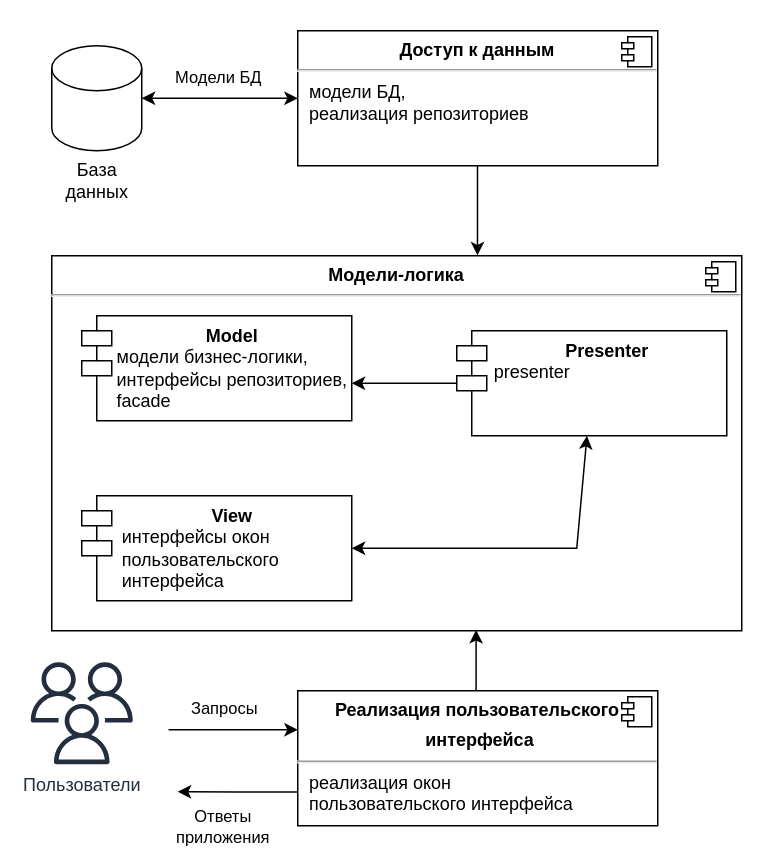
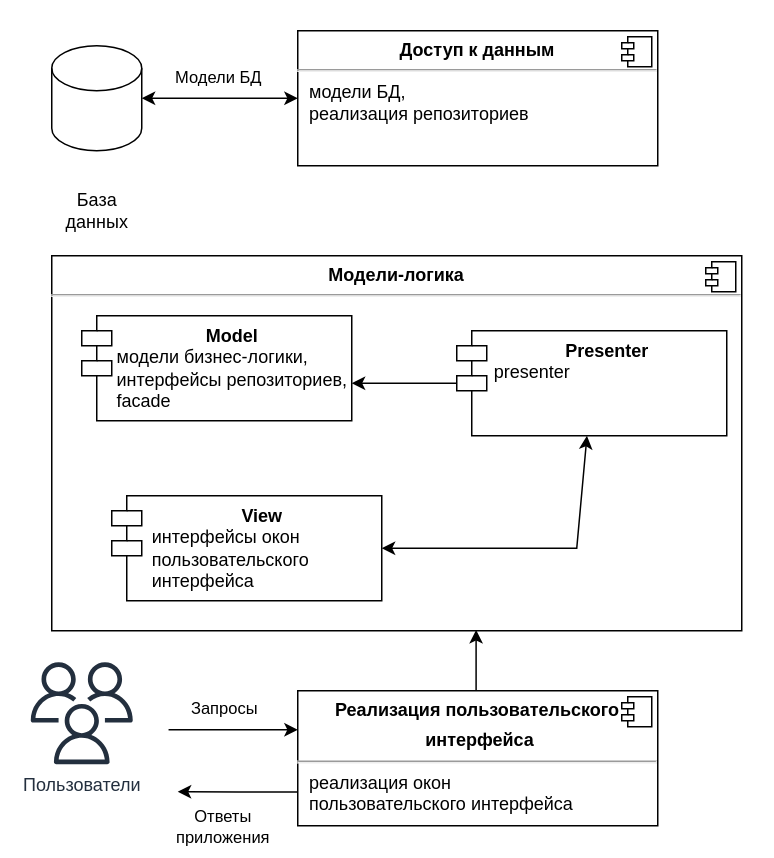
  <mxCell id="0" />
  <mxCell id="1" parent="0" />
- <mxCell id="2" style="edgeStyle=orthogonalEdgeStyle;rounded=0;orthogonalLoop=1;jettySize=auto;html=1;entryX=0.617;entryY=-0.001;entryDx=0;entryDy=0;entryPerimeter=0;" edge="1" parent="1" source="3" target="5"><mxGeometry relative="1" as="geometry"><mxPoint x="314" y="170" as="targetPoint" /><Array as="points"><mxPoint x="318" y="170" /></Array></mxGeometry></mxCell>
  <mxCell id="3" value="&lt;p style=&quot;margin: 0px ; margin-top: 6px ; text-align: center&quot;&gt;&lt;b&gt;Доступ к данным&lt;/b&gt;&lt;/p&gt;&lt;hr&gt;&lt;p style=&quot;margin: 0px ; margin-left: 8px&quot;&gt;модели БД,&lt;/p&gt;&lt;p style=&quot;margin: 0px ; margin-left: 8px&quot;&gt;реализация репозиториев&lt;/p&gt;" style="align=left;overflow=fill;html=1;dropTarget=0;" vertex="1" parent="1"><mxGeometry x="198" y="20" width="240" height="90" as="geometry" /></mxCell>
  <mxCell id="4" value="" style="shape=component;jettyWidth=8;jettyHeight=4;" vertex="1" parent="3"><mxGeometry x="1" width="20" height="20" relative="1" as="geometry"><mxPoint x="-24" y="4" as="offset" /></mxGeometry></mxCell>
  <mxCell id="5" value="&lt;p style=&quot;margin: 0px ; margin-top: 6px ; text-align: center&quot;&gt;&lt;b&gt;Модели-логика&lt;/b&gt;&lt;/p&gt;&lt;hr&gt;&lt;p style=&quot;margin: 0px ; margin-left: 8px&quot;&gt;&lt;br&gt;&lt;/p&gt;&lt;p style=&quot;margin: 0px ; margin-left: 8px&quot;&gt;&lt;br&gt;&lt;/p&gt;" style="align=left;overflow=fill;html=1;dropTarget=0;" vertex="1" parent="1"><mxGeometry x="34" y="170" width="460" height="250" as="geometry" /></mxCell>
  <mxCell id="6" value="" style="shape=component;jettyWidth=8;jettyHeight=4;" vertex="1" parent="5"><mxGeometry x="1" width="20" height="20" relative="1" as="geometry"><mxPoint x="-24" y="4" as="offset" /></mxGeometry></mxCell>
  <mxCell id="7" value="" style="shape=cylinder3;whiteSpace=wrap;html=1;boundedLbl=1;backgroundOutline=1;size=15;" vertex="1" parent="1"><mxGeometry x="34" y="30" width="60" height="70" as="geometry" /></mxCell>
- <mxCell id="8" value="База &lt;br&gt;данных" style="text;html=1;align=center;verticalAlign=middle;resizable=0;points=[];autosize=1;" vertex="1" parent="1"><mxGeometry x="34" y="105" width="60" height="30" as="geometry" /></mxCell>
+ <mxCell id="8" value="База &lt;br&gt;данных" style="text;html=1;align=center;verticalAlign=middle;resizable=0;points=[];autosize=1;" vertex="1" parent="1"><mxGeometry x="34" y="125" width="60" height="30" as="geometry" /></mxCell>
  <mxCell id="9" value="" style="endArrow=classic;startArrow=classic;html=1;exitX=1;exitY=0.5;exitDx=0;exitDy=0;exitPerimeter=0;" edge="1" parent="1" source="7" target="3"><mxGeometry width="50" height="50" relative="1" as="geometry"><mxPoint x="188" y="379" as="sourcePoint" /><mxPoint x="278" y="379" as="targetPoint" /></mxGeometry></mxCell>
  <mxCell id="10" value="Модели БД" style="edgeLabel;html=1;align=center;verticalAlign=middle;resizable=0;points=[];" vertex="1" connectable="0" parent="9"><mxGeometry x="-0.248" relative="1" as="geometry"><mxPoint x="11" y="-15" as="offset" /></mxGeometry></mxCell>
  <mxCell id="11" value="Ответы &lt;br&gt;приложения" style="edgeStyle=orthogonalEdgeStyle;rounded=0;orthogonalLoop=1;jettySize=auto;html=1;exitX=0;exitY=0.75;exitDx=0;exitDy=0;" edge="1" parent="1" source="13"><mxGeometry x="0.252" y="23" relative="1" as="geometry"><mxPoint x="118" y="527.276" as="targetPoint" /><mxPoint as="offset" /></mxGeometry></mxCell>
  <mxCell id="12" style="edgeStyle=orthogonalEdgeStyle;rounded=0;orthogonalLoop=1;jettySize=auto;html=1;entryX=0.615;entryY=0.998;entryDx=0;entryDy=0;entryPerimeter=0;" edge="1" parent="1" source="13" target="5"><mxGeometry relative="1" as="geometry"><Array as="points"><mxPoint x="317" y="440" /></Array></mxGeometry></mxCell>
  <mxCell id="13" value="&lt;p style=&quot;margin: 0px ; margin-top: 6px ; text-align: center&quot;&gt;&lt;b&gt;Реализация пользовательского&lt;/b&gt;&lt;/p&gt;&lt;p style=&quot;margin: 0px ; margin-top: 6px ; text-align: center&quot;&gt;&lt;b&gt;&amp;nbsp;интерфейса&lt;/b&gt;&lt;/p&gt;&lt;hr&gt;&lt;p style=&quot;margin: 0px ; margin-left: 8px&quot;&gt;реализация окон&amp;nbsp;&lt;/p&gt;&lt;p style=&quot;margin: 0px ; margin-left: 8px&quot;&gt;&lt;span&gt;пользовательского&amp;nbsp;&lt;/span&gt;&lt;span&gt;интерфейса&lt;/span&gt;&lt;/p&gt;" style="align=left;overflow=fill;html=1;dropTarget=0;" vertex="1" parent="1"><mxGeometry x="198" y="460" width="240" height="90" as="geometry" /></mxCell>
  <mxCell id="14" value="" style="shape=component;jettyWidth=8;jettyHeight=4;" vertex="1" parent="13"><mxGeometry x="1" width="20" height="20" relative="1" as="geometry"><mxPoint x="-24" y="4" as="offset" /></mxGeometry></mxCell>
  <mxCell id="15" value="" style="edgeStyle=orthogonalEdgeStyle;rounded=0;orthogonalLoop=1;jettySize=auto;html=1;entryX=0;entryY=0.5;entryDx=0;entryDy=0;" edge="1" parent="1"><mxGeometry x="-0.022" y="-24" relative="1" as="geometry"><mxPoint x="111.871" y="486" as="sourcePoint" /><mxPoint x="198" y="486" as="targetPoint" /><mxPoint as="offset" /></mxGeometry></mxCell>
  <mxCell id="16" value="Запросы" style="edgeLabel;html=1;align=center;verticalAlign=middle;resizable=0;points=[];" vertex="1" connectable="0" parent="15"><mxGeometry x="-0.305" y="-2" relative="1" as="geometry"><mxPoint x="6.47" y="-17" as="offset" /></mxGeometry></mxCell>
  <mxCell id="17" value="Пользователи" style="outlineConnect=0;fontColor=#232F3E;gradientColor=none;fillColor=#232F3E;strokeColor=none;dashed=0;verticalLabelPosition=bottom;verticalAlign=top;align=center;html=1;fontSize=12;fontStyle=0;aspect=fixed;pointerEvents=1;shape=mxgraph.aws4.users;" vertex="1" parent="1"><mxGeometry x="20" y="441" width="68" height="68" as="geometry" /></mxCell>
  <mxCell id="18" value="Model&lt;br&gt;&lt;div style=&quot;text-align: left&quot;&gt;&lt;span style=&quot;font-weight: normal&quot;&gt;модели бизнес-логики,&lt;/span&gt;&lt;/div&gt;&lt;span style=&quot;font-weight: normal&quot;&gt;&lt;div style=&quot;text-align: left&quot;&gt;&lt;span&gt;интерфейсы репозиториев,&lt;/span&gt;&lt;/div&gt;&lt;div style=&quot;text-align: left&quot;&gt;&lt;span&gt;facade&lt;/span&gt;&lt;/div&gt;&lt;/span&gt;" style="shape=module;align=left;spacingLeft=20;align=center;verticalAlign=top;fontStyle=1;html=1;" vertex="1" parent="1"><mxGeometry x="54" y="210" width="180" height="70" as="geometry" /></mxCell>
- <mxCell id="19" value="View&lt;br&gt;&lt;p style=&quot;text-align: left ; font-weight: 400 ; margin: 0px 0px 0px 8px&quot;&gt;интерфейсы окон&amp;nbsp;&lt;/p&gt;&lt;p style=&quot;text-align: left ; font-weight: 400 ; margin: 0px 0px 0px 8px&quot;&gt;&lt;span&gt;пользовательского&amp;nbsp;&lt;/span&gt;&lt;/p&gt;&lt;p style=&quot;text-align: left ; font-weight: 400 ; margin: 0px 0px 0px 8px&quot;&gt;&lt;span&gt;интерфейса&amp;nbsp; &amp;nbsp; &amp;nbsp; &amp;nbsp; &amp;nbsp; &amp;nbsp; &amp;nbsp; &amp;nbsp; &amp;nbsp; &amp;nbsp; &amp;nbsp; &amp;nbsp; &amp;nbsp;&amp;nbsp;&lt;/span&gt;&lt;/p&gt;" style="shape=module;align=left;spacingLeft=20;align=center;verticalAlign=top;fontStyle=1;html=1;" vertex="1" parent="1"><mxGeometry x="54" y="330" width="180" height="70" as="geometry" /></mxCell>
+ <mxCell id="19" value="View&lt;br&gt;&lt;p style=&quot;text-align: left ; font-weight: 400 ; margin: 0px 0px 0px 8px&quot;&gt;интерфейсы окон&amp;nbsp;&lt;/p&gt;&lt;p style=&quot;text-align: left ; font-weight: 400 ; margin: 0px 0px 0px 8px&quot;&gt;&lt;span&gt;пользовательского&amp;nbsp;&lt;/span&gt;&lt;/p&gt;&lt;p style=&quot;text-align: left ; font-weight: 400 ; margin: 0px 0px 0px 8px&quot;&gt;&lt;span&gt;интерфейса&amp;nbsp; &amp;nbsp; &amp;nbsp; &amp;nbsp; &amp;nbsp; &amp;nbsp; &amp;nbsp; &amp;nbsp; &amp;nbsp; &amp;nbsp; &amp;nbsp; &amp;nbsp; &amp;nbsp;&amp;nbsp;&lt;/span&gt;&lt;/p&gt;" style="shape=module;align=left;spacingLeft=20;align=center;verticalAlign=top;fontStyle=1;html=1;" vertex="1" parent="1"><mxGeometry x="74" y="330" width="180" height="70" as="geometry" /></mxCell>
  <mxCell id="20" style="edgeStyle=orthogonalEdgeStyle;rounded=0;orthogonalLoop=1;jettySize=auto;html=1;" edge="1" parent="1" source="21" target="18"><mxGeometry relative="1" as="geometry"><Array as="points"><mxPoint x="384" y="245" /></Array></mxGeometry></mxCell>
  <mxCell id="21" value="Presenter&lt;br&gt;&lt;div style=&quot;text-align: left&quot;&gt;&lt;span style=&quot;font-weight: normal&quot;&gt;presenter&amp;nbsp; &amp;nbsp; &amp;nbsp; &amp;nbsp; &amp;nbsp; &amp;nbsp; &amp;nbsp; &amp;nbsp; &amp;nbsp; &amp;nbsp; &amp;nbsp; &amp;nbsp; &amp;nbsp; &amp;nbsp; &amp;nbsp;&amp;nbsp;&lt;/span&gt;&lt;/div&gt;" style="shape=module;align=left;spacingLeft=20;align=center;verticalAlign=top;fontStyle=1;html=1;" vertex="1" parent="1"><mxGeometry x="304" y="220" width="180" height="70" as="geometry" /></mxCell>
  <mxCell id="22" value="" style="endArrow=classic;startArrow=classic;html=1;rounded=0;" edge="1" parent="1" source="21" target="19"><mxGeometry width="50" height="50" relative="1" as="geometry"><mxPoint x="274" y="450" as="sourcePoint" /><mxPoint x="274" y="494" as="targetPoint" /><Array as="points"><mxPoint x="384" y="365" /></Array></mxGeometry></mxCell>
